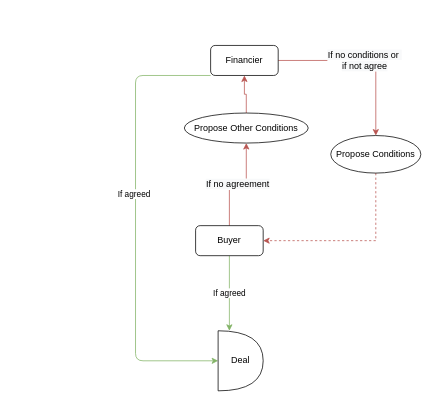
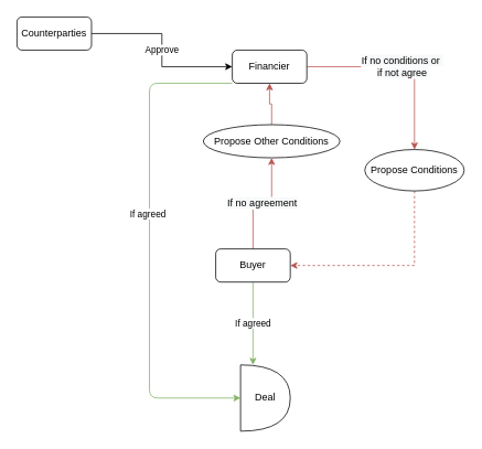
  <mxCell id="0" />
  <mxCell id="1" parent="0" />
  <mxCell id="2" value="&lt;meta charset=&quot;utf-8&quot;&gt;&lt;span style=&quot;color: rgb(0, 0, 0); font-family: Helvetica; font-size: 12px; font-style: normal; font-variant-ligatures: normal; font-variant-caps: normal; font-weight: 400; letter-spacing: normal; orphans: 2; text-align: center; text-indent: 0px; text-transform: none; widows: 2; word-spacing: 0px; -webkit-text-stroke-width: 0px; background-color: rgb(248, 249, 250); text-decoration-thickness: initial; text-decoration-style: initial; text-decoration-color: initial; float: none; display: inline !important;&quot;&gt;If no conditions or&amp;nbsp;&lt;/span&gt;&lt;br style=&quot;color: rgb(0, 0, 0); font-family: Helvetica; font-size: 12px; font-style: normal; font-variant-ligatures: normal; font-variant-caps: normal; font-weight: 400; letter-spacing: normal; orphans: 2; text-align: center; text-indent: 0px; text-transform: none; widows: 2; word-spacing: 0px; -webkit-text-stroke-width: 0px; background-color: rgb(248, 249, 250); text-decoration-thickness: initial; text-decoration-style: initial; text-decoration-color: initial;&quot;&gt;&lt;span style=&quot;color: rgb(0, 0, 0); font-family: Helvetica; font-size: 12px; font-style: normal; font-variant-ligatures: normal; font-variant-caps: normal; font-weight: 400; letter-spacing: normal; orphans: 2; text-align: center; text-indent: 0px; text-transform: none; widows: 2; word-spacing: 0px; -webkit-text-stroke-width: 0px; background-color: rgb(248, 249, 250); text-decoration-thickness: initial; text-decoration-style: initial; text-decoration-color: initial; float: none; display: inline !important;&quot;&gt;if not agree&lt;/span&gt;" style="edgeStyle=orthogonalEdgeStyle;rounded=0;orthogonalLoop=1;jettySize=auto;html=1;fillColor=#f8cecc;strokeColor=#b85450;" edge="1" parent="1" source="5" target="12"><mxGeometry relative="1" as="geometry" /></mxCell>
  <mxCell id="3" style="edgeStyle=orthogonalEdgeStyle;orthogonalLoop=1;jettySize=auto;html=1;exitX=0;exitY=1;exitDx=0;exitDy=0;rounded=1;entryX=0;entryY=0.5;entryDx=0;entryDy=0;entryPerimeter=0;fillColor=#d5e8d4;strokeColor=#82b366;" edge="1" parent="1" source="5" target="15"><mxGeometry relative="1" as="geometry"><mxPoint x="170" y="400" as="targetPoint" /><Array as="points"><mxPoint x="180" y="100" /><mxPoint x="180" y="480" /></Array></mxGeometry></mxCell>
  <mxCell id="4" value="If agreed" style="edgeLabel;html=1;align=center;verticalAlign=middle;resizable=0;points=[];" vertex="1" connectable="0" parent="3"><mxGeometry x="-0.261" y="-3" relative="1" as="geometry"><mxPoint y="39" as="offset" /></mxGeometry></mxCell>
  <mxCell id="5" value="Financier" style="rounded=1;whiteSpace=wrap;html=1;" vertex="1" parent="1"><mxGeometry x="280" y="60" width="90" height="40" as="geometry" /></mxCell>
  <mxCell id="6" value="&lt;span style=&quot;font-size: 12px; background-color: rgb(248, 249, 250);&quot;&gt;If no agreement&lt;/span&gt;" style="edgeStyle=orthogonalEdgeStyle;rounded=0;orthogonalLoop=1;jettySize=auto;html=1;exitX=0.5;exitY=0;exitDx=0;exitDy=0;entryX=0.5;entryY=1;entryDx=0;entryDy=0;fillColor=#f8cecc;strokeColor=#b85450;" edge="1" parent="1" source="8" target="14"><mxGeometry relative="1" as="geometry" /></mxCell>
  <mxCell id="7" value="If agreed" style="edgeStyle=orthogonalEdgeStyle;rounded=0;orthogonalLoop=1;jettySize=auto;html=1;exitX=0.5;exitY=1;exitDx=0;exitDy=0;fillColor=#d5e8d4;strokeColor=#82b366;" edge="1" parent="1" source="8"><mxGeometry relative="1" as="geometry"><mxPoint x="305" y="440" as="targetPoint" /></mxGeometry></mxCell>
  <mxCell id="8" value="Buyer&lt;br&gt;" style="rounded=1;whiteSpace=wrap;html=1;" vertex="1" parent="1"><mxGeometry x="260" y="300" width="90" height="40" as="geometry" /></mxCell>
+ <mxCell id="9" value="Approve" style="edgeStyle=orthogonalEdgeStyle;rounded=0;orthogonalLoop=1;jettySize=auto;html=1;exitX=1;exitY=0.5;exitDx=0;exitDy=0;entryX=0;entryY=0.5;entryDx=0;entryDy=0;" edge="1" parent="1" source="10" target="5"><mxGeometry relative="1" as="geometry" /></mxCell>
+ <mxCell id="10" value="Counterparties&lt;br&gt;" style="rounded=1;whiteSpace=wrap;html=1;" vertex="1" parent="1"><mxGeometry x="20" y="20" width="90" height="40" as="geometry" /></mxCell>
  <mxCell id="11" style="edgeStyle=orthogonalEdgeStyle;rounded=0;orthogonalLoop=1;jettySize=auto;html=1;entryX=1;entryY=0.5;entryDx=0;entryDy=0;exitX=0.5;exitY=1;exitDx=0;exitDy=0;fillColor=#f8cecc;strokeColor=#b85450;dashed=1;" edge="1" parent="1" source="12" target="8"><mxGeometry relative="1" as="geometry" /></mxCell>
  <mxCell id="12" value="Propose Conditions&lt;br&gt;" style="ellipse;whiteSpace=wrap;html=1;rounded=1;" vertex="1" parent="1"><mxGeometry x="440" y="180" width="120" height="50" as="geometry" /></mxCell>
  <mxCell id="13" style="edgeStyle=orthogonalEdgeStyle;rounded=0;orthogonalLoop=1;jettySize=auto;html=1;exitX=0.5;exitY=0;exitDx=0;exitDy=0;entryX=0.5;entryY=1;entryDx=0;entryDy=0;fillColor=#f8cecc;strokeColor=#b85450;" edge="1" parent="1" source="14" target="5"><mxGeometry relative="1" as="geometry" /></mxCell>
  <mxCell id="14" value="Propose Other Conditions" style="ellipse;whiteSpace=wrap;html=1;rounded=1;" vertex="1" parent="1"><mxGeometry x="245" y="150" width="165" height="40" as="geometry" /></mxCell>
  <mxCell id="15" value="Deal" style="shape=or;whiteSpace=wrap;html=1;" vertex="1" parent="1"><mxGeometry x="290" y="440" width="60" height="80" as="geometry" /></mxCell>
